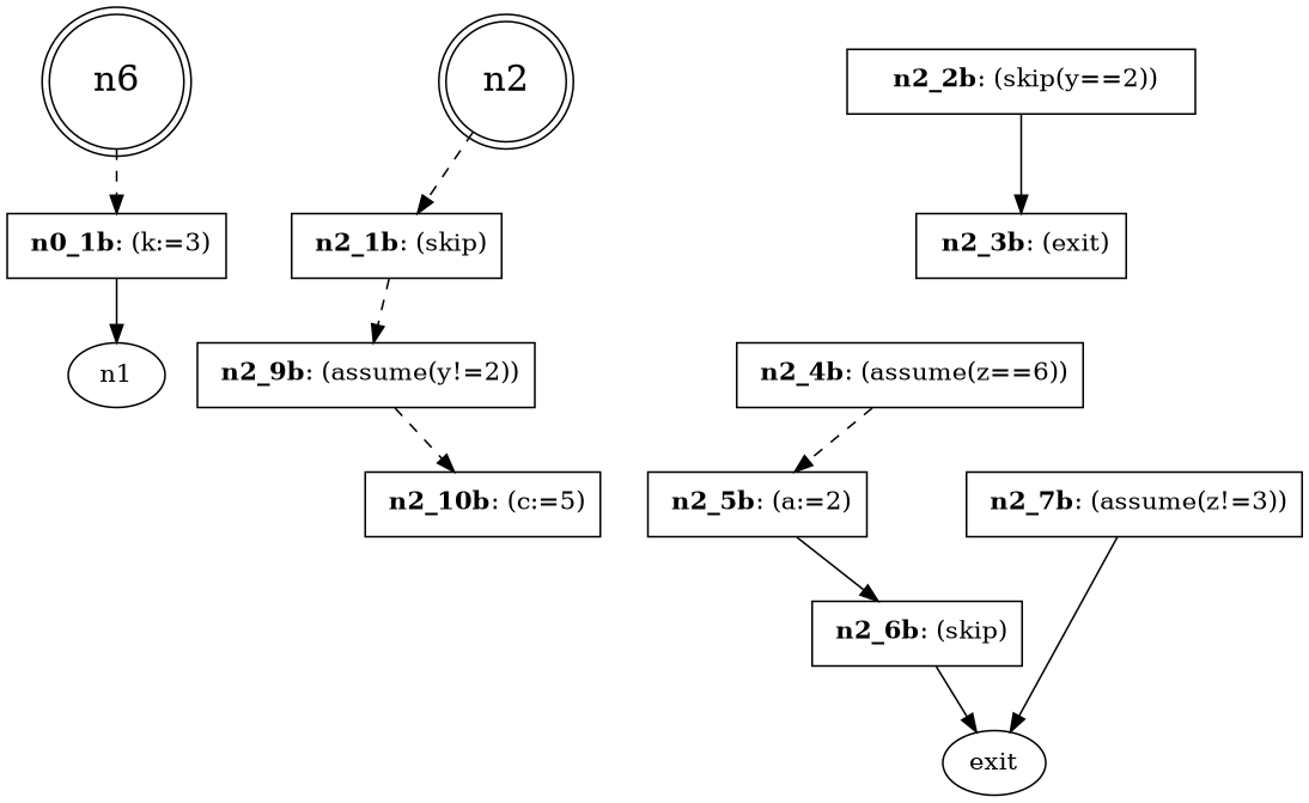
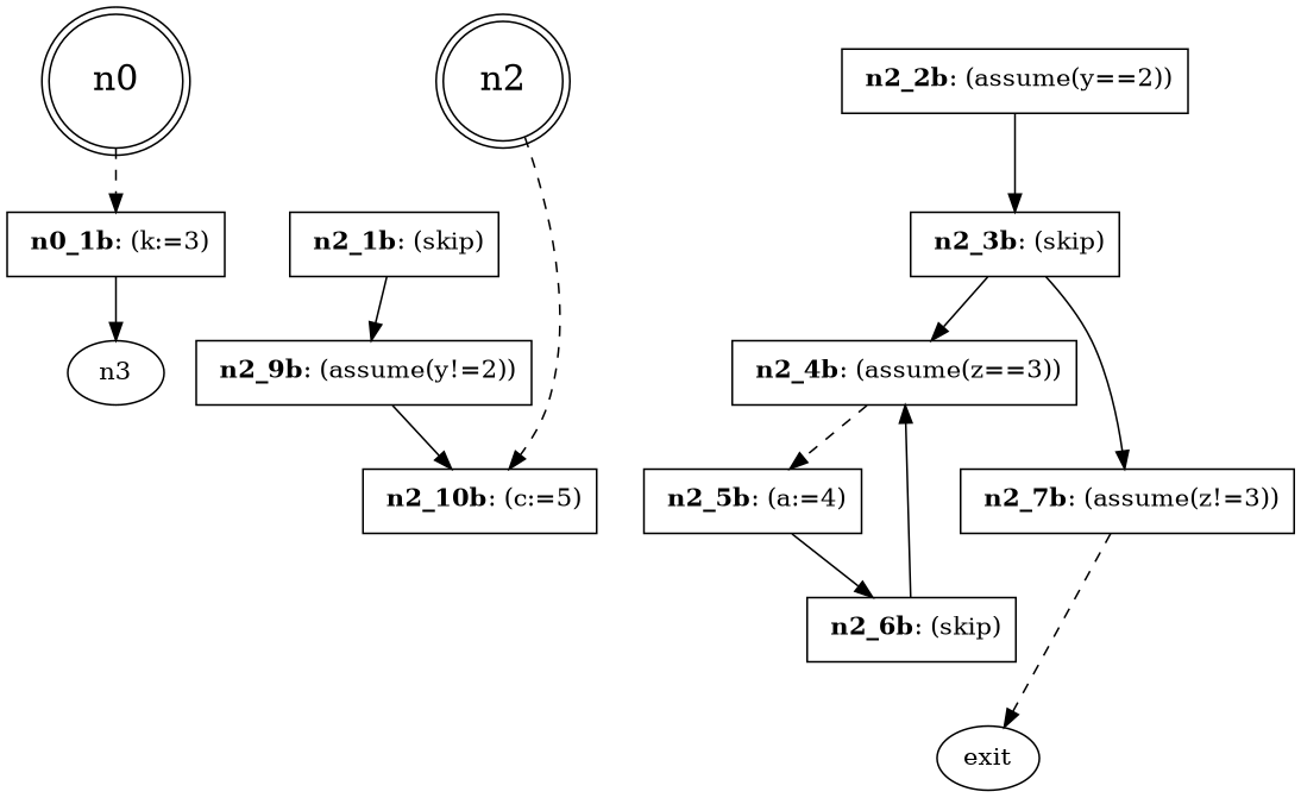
  digraph {
    node [shape=box]
-   n0 [fontsize=20 shape=doublecircle label=n6]
+   n0 [fontsize=20 shape=doublecircle]
    n0_1b [label=< <B>n0_1b</B>: (k:=3)>]
-   n1 [shape=""]
+   n1 [label=n3 shape=""]
    n2 [fontsize=20 shape=doublecircle]
    n2_1b [label=< <B>n2_1b</B>: (skip)>]
    n2_9b [label=< <B>n2_9b</B>: (assume(y!=2))>]
-   n2_2b [label=< <B>n2_2b</B>: (skip(y==2))>]
-   n2_3b [label=< <B>n2_3b</B>: (exit)>]
+   n2_2b [label=< <B>n2_2b</B>: (assume(y==2))>]
+   n2_3b [label=< <B>n2_3b</B>: (skip)>]
    n2_10b [label=< <B>n2_10b</B>: (c:=5)>]
    exit [shape=""]
-   n2_4b [label=< <B>n2_4b</B>: (assume(z==6))>]
+   n2_4b [label=< <B>n2_4b</B>: (assume(z==3))>]
    n2_7b [label=< <B>n2_7b</B>: (assume(z!=3))>]
-   n2_5b [label=< <B>n2_5b</B>: (a:=2)>]
+   n2_5b [label=< <B>n2_5b</B>: (a:=4)>]
    n2_6b [label=< <B>n2_6b</B>: (skip)>]
    n0 -> n0_1b [style=dashed]
    n0_1b -> n1
-   n2 -> n2_1b [style=dashed]
-   n2_1b -> n2_9b [style=dashed]
-   n2_9b -> n2_10b [style=dashed]
+   n2 -> n2_10b [style=dashed]
+   n2_1b -> n2_9b
+   n2_9b -> n2_10b
    n2_2b -> n2_3b
+   n2_3b -> n2_4b
+   n2_3b -> n2_7b
    n2_4b -> n2_5b [style=dashed]
-   n2_7b -> exit
+   n2_7b -> exit [style=dashed]
    n2_5b -> n2_6b
-   n2_6b -> exit
+   n2_6b -> n2_4b
  }
